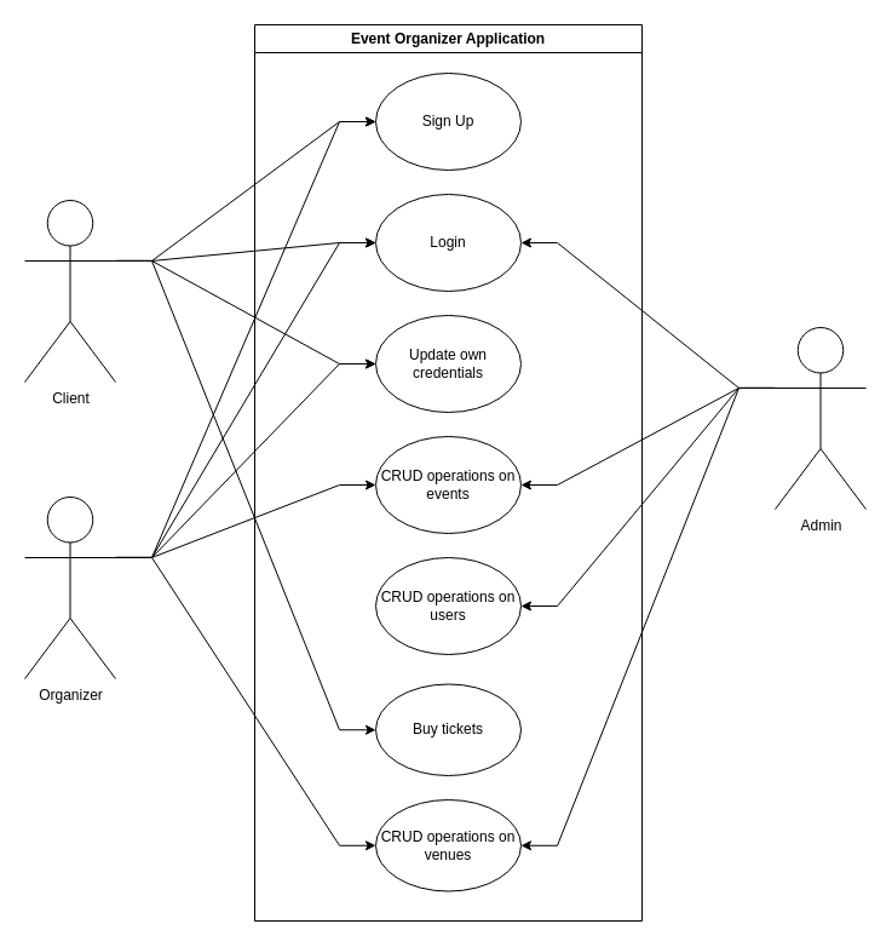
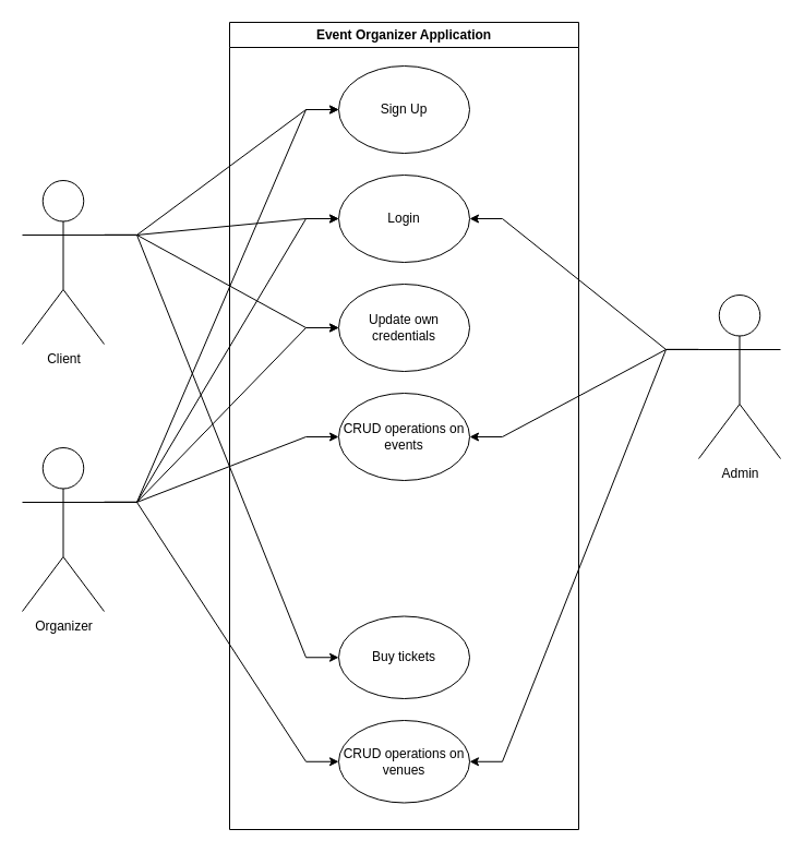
  <mxCell id="0" />
  <mxCell id="1" parent="0" />
  <mxCell id="2" style="rounded=0;orthogonalLoop=1;jettySize=auto;html=1;exitX=1;exitY=0.333;exitDx=0;exitDy=0;exitPerimeter=0;entryX=0;entryY=0.5;entryDx=0;entryDy=0;edgeStyle=entityRelationEdgeStyle;" edge="1" parent="1" source="6" target="19"><mxGeometry relative="1" as="geometry"><Array as="points"><mxPoint x="110" y="230" /></Array></mxGeometry></mxCell>
  <mxCell id="3" style="rounded=0;orthogonalLoop=1;jettySize=auto;html=1;exitX=1;exitY=0.333;exitDx=0;exitDy=0;exitPerimeter=0;entryX=0;entryY=0.5;entryDx=0;entryDy=0;edgeStyle=entityRelationEdgeStyle;" edge="1" parent="1" source="6" target="20"><mxGeometry relative="1" as="geometry" /></mxCell>
  <mxCell id="4" style="edgeStyle=entityRelationEdgeStyle;rounded=0;orthogonalLoop=1;jettySize=auto;html=1;exitX=1;exitY=0.333;exitDx=0;exitDy=0;exitPerimeter=0;entryX=0;entryY=0.5;entryDx=0;entryDy=0;" edge="1" parent="1" source="6" target="23"><mxGeometry relative="1" as="geometry" /></mxCell>
  <mxCell id="5" style="edgeStyle=entityRelationEdgeStyle;rounded=0;orthogonalLoop=1;jettySize=auto;html=1;exitX=1;exitY=0.333;exitDx=0;exitDy=0;exitPerimeter=0;entryX=0;entryY=0.5;entryDx=0;entryDy=0;" edge="1" parent="1" source="6" target="24"><mxGeometry relative="1" as="geometry" /></mxCell>
  <mxCell id="6" value="Client&lt;div&gt;&lt;br&gt;&lt;/div&gt;" style="shape=umlActor;verticalLabelPosition=bottom;verticalAlign=top;html=1;outlineConnect=0;" vertex="1" parent="1"><mxGeometry x="20" y="165" width="75" height="150" as="geometry" /></mxCell>
  <mxCell id="7" style="edgeStyle=entityRelationEdgeStyle;rounded=0;orthogonalLoop=1;jettySize=auto;html=1;exitX=1;exitY=0.333;exitDx=0;exitDy=0;exitPerimeter=0;entryX=0;entryY=0.5;entryDx=0;entryDy=0;" edge="1" parent="1" source="12" target="19"><mxGeometry relative="1" as="geometry" /></mxCell>
  <mxCell id="8" style="edgeStyle=entityRelationEdgeStyle;rounded=0;orthogonalLoop=1;jettySize=auto;html=1;exitX=1;exitY=0.333;exitDx=0;exitDy=0;exitPerimeter=0;entryX=0;entryY=0.5;entryDx=0;entryDy=0;" edge="1" parent="1" source="12" target="20"><mxGeometry relative="1" as="geometry" /></mxCell>
  <mxCell id="9" style="edgeStyle=entityRelationEdgeStyle;rounded=0;orthogonalLoop=1;jettySize=auto;html=1;exitX=1;exitY=0.333;exitDx=0;exitDy=0;exitPerimeter=0;entryX=0;entryY=0.5;entryDx=0;entryDy=0;" edge="1" parent="1" source="12" target="23"><mxGeometry relative="1" as="geometry" /></mxCell>
  <mxCell id="10" style="edgeStyle=entityRelationEdgeStyle;rounded=0;orthogonalLoop=1;jettySize=auto;html=1;exitX=1;exitY=0.333;exitDx=0;exitDy=0;exitPerimeter=0;entryX=0;entryY=0.5;entryDx=0;entryDy=0;" edge="1" parent="1" source="12" target="22"><mxGeometry relative="1" as="geometry" /></mxCell>
  <mxCell id="11" style="edgeStyle=entityRelationEdgeStyle;rounded=0;orthogonalLoop=1;jettySize=auto;html=1;exitX=1;exitY=0.333;exitDx=0;exitDy=0;exitPerimeter=0;entryX=0;entryY=0.5;entryDx=0;entryDy=0;" edge="1" parent="1" source="12" target="25"><mxGeometry relative="1" as="geometry" /></mxCell>
  <mxCell id="12" value="Organizer" style="shape=umlActor;verticalLabelPosition=bottom;verticalAlign=top;html=1;outlineConnect=0;" vertex="1" parent="1"><mxGeometry x="20" y="410" width="75" height="150" as="geometry" /></mxCell>
  <mxCell id="13" style="edgeStyle=entityRelationEdgeStyle;rounded=0;orthogonalLoop=1;jettySize=auto;html=1;exitX=0;exitY=0.333;exitDx=0;exitDy=0;exitPerimeter=0;entryX=1;entryY=0.5;entryDx=0;entryDy=0;" edge="1" parent="1" source="17" target="20"><mxGeometry relative="1" as="geometry" /></mxCell>
  <mxCell id="14" style="edgeStyle=entityRelationEdgeStyle;rounded=0;orthogonalLoop=1;jettySize=auto;html=1;exitX=0;exitY=0.333;exitDx=0;exitDy=0;exitPerimeter=0;entryX=1;entryY=0.5;entryDx=0;entryDy=0;" edge="1" parent="1" source="17" target="22"><mxGeometry relative="1" as="geometry" /></mxCell>
- <mxCell id="15" style="edgeStyle=entityRelationEdgeStyle;rounded=0;orthogonalLoop=1;jettySize=auto;html=1;exitX=0;exitY=0.333;exitDx=0;exitDy=0;exitPerimeter=0;entryX=1;entryY=0.5;entryDx=0;entryDy=0;" edge="1" parent="1" source="17" target="21"><mxGeometry relative="1" as="geometry" /></mxCell>
  <mxCell id="16" style="edgeStyle=entityRelationEdgeStyle;rounded=0;orthogonalLoop=1;jettySize=auto;html=1;exitX=0;exitY=0.333;exitDx=0;exitDy=0;exitPerimeter=0;entryX=1;entryY=0.5;entryDx=0;entryDy=0;" edge="1" parent="1" source="17" target="25"><mxGeometry relative="1" as="geometry" /></mxCell>
  <mxCell id="17" value="Admin" style="shape=umlActor;verticalLabelPosition=bottom;verticalAlign=top;html=1;outlineConnect=0;" vertex="1" parent="1"><mxGeometry x="640" y="270" width="75" height="150" as="geometry" /></mxCell>
  <mxCell id="18" value="Event Organizer Application" style="swimlane;whiteSpace=wrap;html=1;" vertex="1" parent="1"><mxGeometry x="210" y="20" width="320" height="740" as="geometry" /></mxCell>
  <mxCell id="19" value="Sign Up" style="ellipse;whiteSpace=wrap;html=1;" vertex="1" parent="18"><mxGeometry x="100" y="40" width="120" height="80" as="geometry" /></mxCell>
  <mxCell id="20" value="Login" style="ellipse;whiteSpace=wrap;html=1;" vertex="1" parent="18"><mxGeometry x="100" y="140" width="120" height="80" as="geometry" /></mxCell>
- <mxCell id="21" value="CRUD operations on users" style="ellipse;whiteSpace=wrap;html=1;" vertex="1" parent="18"><mxGeometry x="100" y="440" width="120" height="80" as="geometry" /></mxCell>
  <mxCell id="22" value="CRUD operations on events" style="ellipse;whiteSpace=wrap;html=1;" vertex="1" parent="18"><mxGeometry x="100" y="340" width="120" height="80" as="geometry" /></mxCell>
  <mxCell id="23" value="Update own credentials" style="ellipse;whiteSpace=wrap;html=1;" vertex="1" parent="18"><mxGeometry x="100" y="240" width="120" height="80" as="geometry" /></mxCell>
  <mxCell id="24" value="Buy tickets" style="ellipse;whiteSpace=wrap;html=1;" vertex="1" parent="18"><mxGeometry x="100" y="544.5" width="120" height="75.5" as="geometry" /></mxCell>
  <mxCell id="25" value="CRUD operations on venues" style="ellipse;whiteSpace=wrap;html=1;" vertex="1" parent="18"><mxGeometry x="100" y="640" width="120" height="75.5" as="geometry" /></mxCell>
